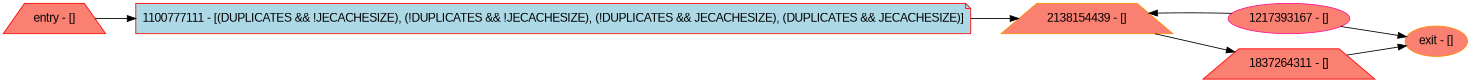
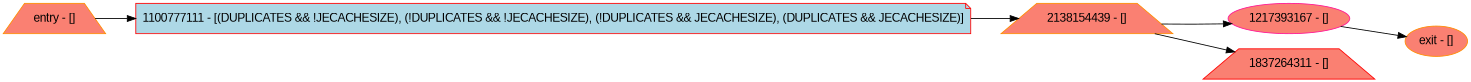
  digraph {
    fontname="Liberation Sans"
    rankdir=LR
    node [color=darkorange fillcolor=salmon fontname="Liberation Sans" shape=trapezium style=filled]
    edge [fontname="Liberation Sans"]
-   n1 [color=red label="entry - []"]
+   n1 [label="entry - []"]
    n2 [color=red fillcolor=lightblue label="1100777111 - [(DUPLICATES && !JECACHESIZE), (!DUPLICATES && !JECACHESIZE), (!DUPLICATES && JECACHESIZE), (DUPLICATES && JECACHESIZE)]" shape=note]
    n3 [label="2138154439 - []"]
    n4 [label="exit - []" shape=ellipse]
    n5 [color=deeppink label="1217393167 - []" shape=ellipse]
    n6 [color=red label="1837264311 - []"]
    n1 -> n2
    n2 -> n3
-   n5 -> n3
+   n3 -> n5
    n3 -> n6
    n5 -> n4
-   n6 -> n4
  }
